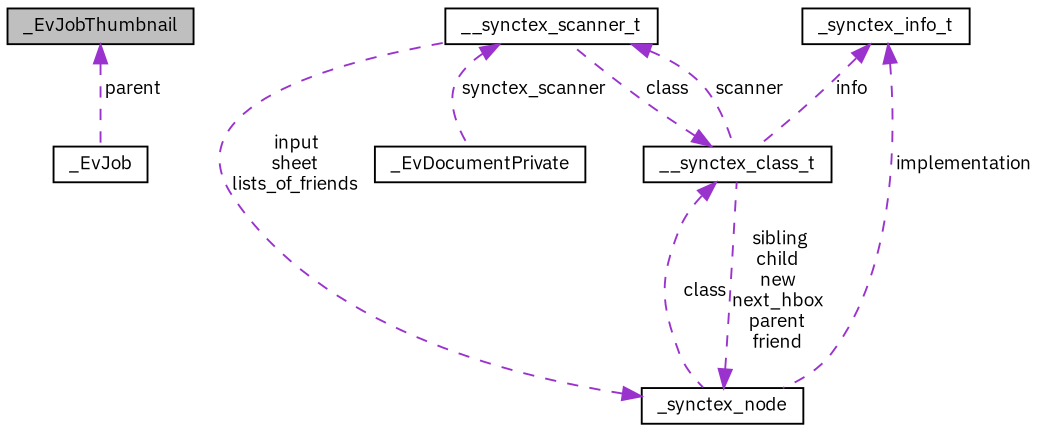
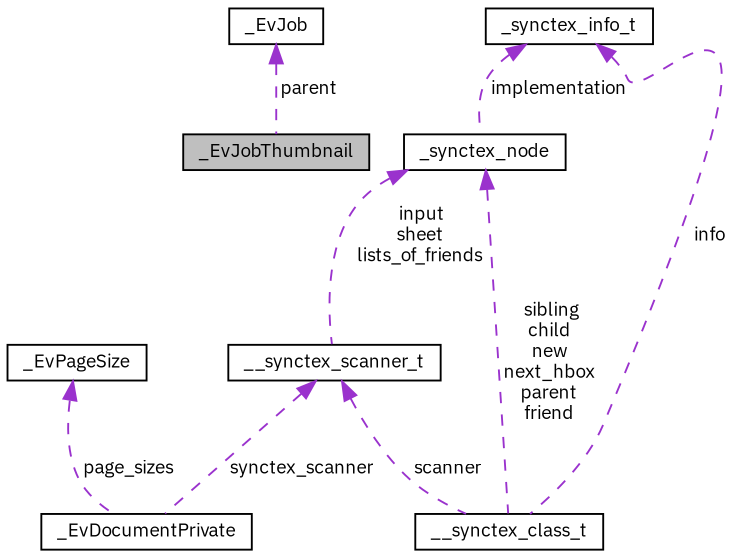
  digraph {
    fontname="IBM Plex Sans"
    node [color=black fillcolor=white fontname="IBM Plex Sans" fontsize=10 shape=record style=filled]
    edge [color=darkorchid3 dir=back fontname="IBM Plex Sans" fontsize=10 labelfontname=Helvetica labelfontsize=10 style=dashed]
    n1 [fillcolor=grey75 fontcolor=black height=0.2 label=_EvJobThumbnail width=0.4]
    n2 [height=0.2 label=_EvJob width=0.4]
    n3 [height=0.2 label=_EvDocumentPrivate width=0.4]
+   n4 [height=0.2 label=_EvPageSize width=0.4]
    n5 [height=0.2 label=__synctex_scanner_t width=0.4]
    n6 [height=0.2 label=__synctex_class_t width=0.4]
    n7 [height=0.2 label=_synctex_node width=0.4]
    n8 [height=0.2 label=_synctex_info_t width=0.4]
-   n1 -> n2 [label=" parent"]
+   n2 -> n1 [label=" parent"]
+   n4 -> n3 [label=" page_sizes"]
    n5 -> n3 [label=" synctex_scanner"]
    n5 -> n6 [label=" scanner"]
-   n6 -> n5 [label=" class"]
-   n6 -> n7 [label=" class"]
    n7 -> n5 [label=" input\nsheet\nlists_of_friends"]
    n7 -> n6 [label=" sibling\nchild\nnew\nnext_hbox\nparent\nfriend"]
    n8 -> n6 [label=" info"]
    n8 -> n7 [label=" implementation"]
  }
